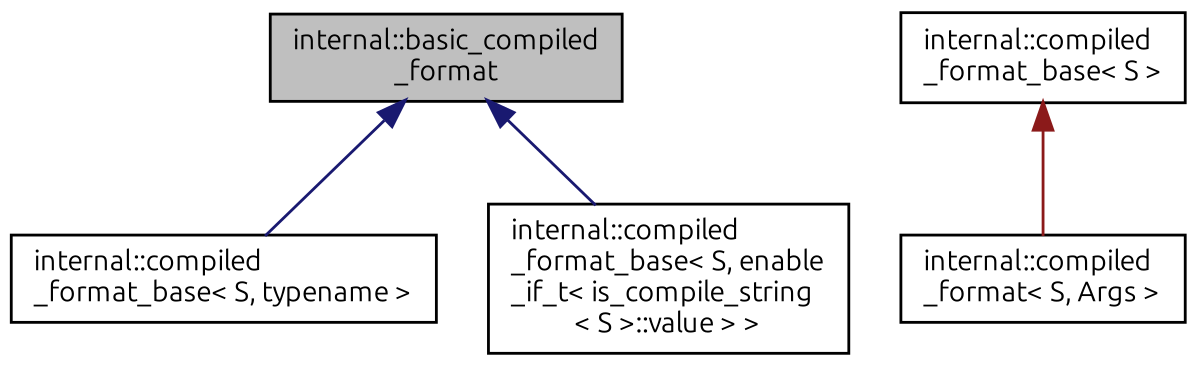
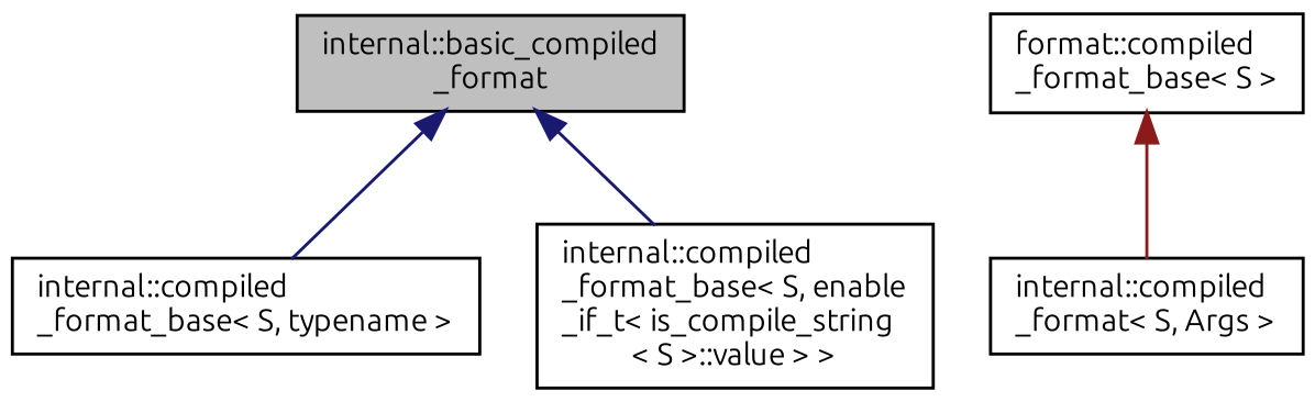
  digraph {
    fontname=Ubuntu
    rankdir=TB
    node [color=black fillcolor=white fontname=Ubuntu fontsize=10 shape=record style=filled]
    edge [color=midnightblue dir=back fontname=Ubuntu fontsize=10 labelfontname=Helvetica labelfontsize=10 style=solid]
    n1 [fillcolor=grey75 fontcolor=black height=0.2 label="internal::basic_compiled\l_format" width=0.4]
    n2 [height=0.2 label="internal::compiled\l_format_base\< S, typename \>" width=0.4]
    n3 [height=0.2 label="internal::compiled\l_format_base\< S, enable\l_if_t\< is_compile_string\l\< S \>::value \> \>" width=0.4]
-   n4 [height=0.2 label="internal::compiled\l_format_base\< S \>" width=0.4]
+   n4 [height=0.2 label="format::compiled\l_format_base\< S \>" width=0.4]
    n5 [height=0.2 label="internal::compiled\l_format\< S, Args \>" width=0.4]
    n1 -> n2
    n1 -> n3
    n4 -> n5 [color=firebrick4]
  }
